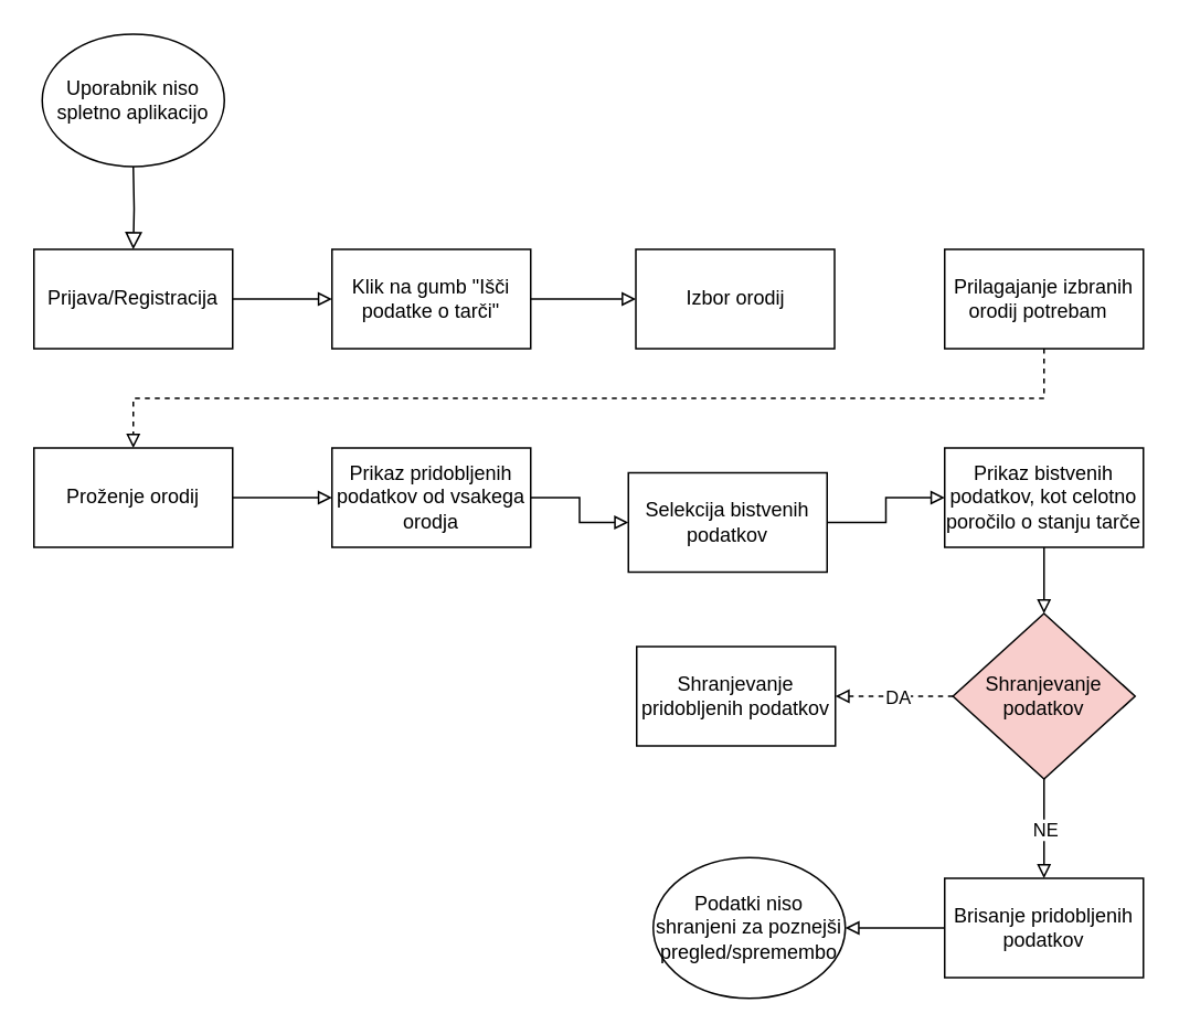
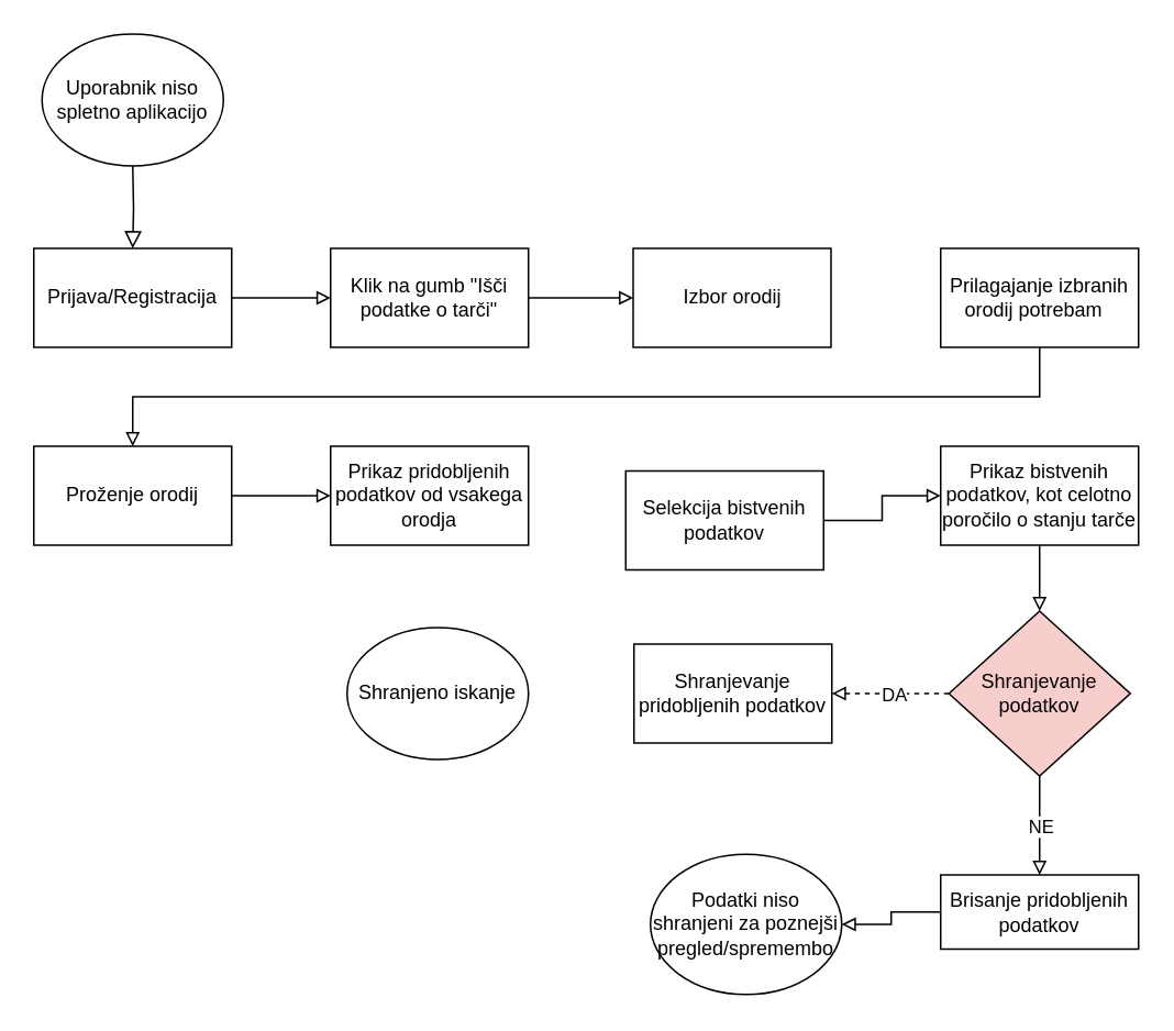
  <mxCell id="0" />
  <mxCell id="1" parent="0" />
  <mxCell id="2" value="" style="rounded=0;html=1;jettySize=auto;orthogonalLoop=1;fontSize=11;endArrow=block;endFill=0;endSize=8;strokeWidth=1;shadow=0;labelBackgroundColor=none;edgeStyle=orthogonalEdgeStyle;entryX=0.5;entryY=0;entryDx=0;entryDy=0;" edge="1" parent="1" target="4"><mxGeometry relative="1" as="geometry"><mxPoint x="80" y="150" as="targetPoint" /><mxPoint x="80" y="100" as="sourcePoint" /></mxGeometry></mxCell>
  <mxCell id="3" value="" style="edgeStyle=orthogonalEdgeStyle;rounded=0;orthogonalLoop=1;jettySize=auto;html=1;endArrow=block;endFill=0;" edge="1" parent="1" source="4" target="6"><mxGeometry relative="1" as="geometry" /></mxCell>
  <mxCell id="4" value="Prijava/Registracija" style="rounded=0;whiteSpace=wrap;html=1;" vertex="1" parent="1"><mxGeometry x="20" y="150" width="120" height="60" as="geometry" /></mxCell>
  <mxCell id="5" value="" style="edgeStyle=orthogonalEdgeStyle;rounded=0;orthogonalLoop=1;jettySize=auto;html=1;endArrow=block;endFill=0;" edge="1" parent="1" source="6" target="7"><mxGeometry relative="1" as="geometry" /></mxCell>
  <mxCell id="6" value="Klik na gumb &quot;Išči podatke o tarči&quot;" style="whiteSpace=wrap;html=1;rounded=0;" vertex="1" parent="1"><mxGeometry x="200" y="150" width="120" height="60" as="geometry" /></mxCell>
  <mxCell id="7" value="Izbor orodij" style="whiteSpace=wrap;html=1;rounded=0;" vertex="1" parent="1"><mxGeometry x="383.5" y="150" width="120" height="60" as="geometry" /></mxCell>
  <mxCell id="8" value="Uporabnik niso spletno aplikacijo" style="ellipse;whiteSpace=wrap;html=1;" vertex="1" parent="1"><mxGeometry x="25" width="110" height="80" as="geometry" y="20" /></mxCell>
- <mxCell id="9" value="" style="edgeStyle=orthogonalEdgeStyle;rounded=0;orthogonalLoop=1;jettySize=auto;html=1;endArrow=block;endFill=0;dashed=1;" edge="1" parent="1" source="10" target="12"><mxGeometry relative="1" as="geometry"><Array as="points"><mxPoint x="630" y="240" /><mxPoint x="80" y="240" /></Array></mxGeometry></mxCell>
+ <mxCell id="9" value="" style="edgeStyle=orthogonalEdgeStyle;rounded=0;orthogonalLoop=1;jettySize=auto;html=1;endArrow=block;endFill=0;" edge="1" parent="1" source="10" target="12"><mxGeometry relative="1" as="geometry"><Array as="points"><mxPoint x="630" y="240" /><mxPoint x="80" y="240" /></Array></mxGeometry></mxCell>
  <mxCell id="10" value="Prilagajanje izbranih orodij potrebam&amp;nbsp;&amp;nbsp;" style="whiteSpace=wrap;html=1;rounded=0;" vertex="1" parent="1"><mxGeometry x="570" y="150" width="120" height="60" as="geometry" /></mxCell>
  <mxCell id="11" value="" style="edgeStyle=orthogonalEdgeStyle;rounded=0;orthogonalLoop=1;jettySize=auto;html=1;endArrow=block;endFill=0;" edge="1" parent="1" source="12" target="14"><mxGeometry relative="1" as="geometry" /></mxCell>
  <mxCell id="12" value="Proženje orodij" style="whiteSpace=wrap;html=1;rounded=0;" vertex="1" parent="1"><mxGeometry x="20" y="270" width="120" height="60" as="geometry" /></mxCell>
- <mxCell id="13" value="" style="edgeStyle=orthogonalEdgeStyle;rounded=0;orthogonalLoop=1;jettySize=auto;html=1;endArrow=block;endFill=0;" edge="1" parent="1" source="14" target="16"><mxGeometry relative="1" as="geometry" /></mxCell>
  <mxCell id="14" value="Prikaz pridobljenih podatkov od vsakega orodja" style="whiteSpace=wrap;html=1;rounded=0;" vertex="1" parent="1"><mxGeometry x="200" y="270" width="120" height="60" as="geometry" /></mxCell>
  <mxCell id="15" value="" style="edgeStyle=orthogonalEdgeStyle;rounded=0;orthogonalLoop=1;jettySize=auto;html=1;endArrow=block;endFill=0;" edge="1" parent="1" source="16" target="18"><mxGeometry relative="1" as="geometry" /></mxCell>
  <mxCell id="16" value="Selekcija bistvenih podatkov" style="whiteSpace=wrap;html=1;rounded=0;" vertex="1" parent="1"><mxGeometry x="379" y="285" width="120" height="60" as="geometry" /></mxCell>
  <mxCell id="17" value="" style="edgeStyle=orthogonalEdgeStyle;rounded=0;orthogonalLoop=1;jettySize=auto;html=1;endArrow=block;endFill=0;" edge="1" parent="1" source="18" target="23"><mxGeometry relative="1" as="geometry" /></mxCell>
  <mxCell id="18" value="Prikaz bistvenih podatkov, kot celotno poročilo o stanju tarče" style="whiteSpace=wrap;html=1;rounded=0;" vertex="1" parent="1"><mxGeometry x="570" y="270" width="120" height="60" as="geometry" /></mxCell>
  <mxCell id="19" value="" style="edgeStyle=orthogonalEdgeStyle;rounded=0;orthogonalLoop=1;jettySize=auto;html=1;endArrow=block;endFill=0;dashed=1;" edge="1" parent="1" source="23" target="24"><mxGeometry relative="1" as="geometry" /></mxCell>
  <mxCell id="20" value="DA" style="edgeLabel;html=1;align=center;verticalAlign=middle;resizable=0;points=[];" vertex="1" connectable="0" parent="19"><mxGeometry x="-0.333" relative="1" as="geometry"><mxPoint x="-10" as="offset" /></mxGeometry></mxCell>
  <mxCell id="21" value="" style="edgeStyle=orthogonalEdgeStyle;rounded=0;orthogonalLoop=1;jettySize=auto;html=1;endArrow=block;endFill=0;" edge="1" parent="1" source="23" target="26"><mxGeometry relative="1" as="geometry" /></mxCell>
  <mxCell id="22" value="NE" style="edgeLabel;html=1;align=center;verticalAlign=middle;resizable=0;points=[];" vertex="1" connectable="0" parent="21"><mxGeometry x="-0.667" y="4" relative="1" as="geometry"><mxPoint x="-4" y="20" as="offset" /></mxGeometry></mxCell>
  <mxCell id="23" value="Shranjevanje podatkov" style="rhombus;whiteSpace=wrap;html=1;rounded=0;fillColor=#f8cecc;" vertex="1" parent="1"><mxGeometry x="575" y="370" width="110" height="100" as="geometry" /></mxCell>
  <mxCell id="24" value="Shranjevanje pridobljenih podatkov" style="whiteSpace=wrap;html=1;rounded=0;" vertex="1" parent="1"><mxGeometry x="384" y="390" width="120" height="60" as="geometry" /></mxCell>
  <mxCell id="25" value="" style="edgeStyle=orthogonalEdgeStyle;rounded=0;orthogonalLoop=1;jettySize=auto;html=1;endArrow=block;endFill=0;" edge="1" parent="1" source="26" target="28"><mxGeometry relative="1" as="geometry" /></mxCell>
- <mxCell id="26" value="Brisanje pridobljenih podatkov" style="whiteSpace=wrap;html=1;rounded=0;" vertex="1" parent="1"><mxGeometry x="570" y="530" width="120" height="60" as="geometry" /></mxCell>
+ <mxCell id="26" value="Brisanje pridobljenih podatkov" style="whiteSpace=wrap;html=1;rounded=0;" vertex="1" parent="1"><mxGeometry x="570" y="530" width="120" height="45" as="geometry" /></mxCell>
+ <mxCell id="27" value="Shranjeno iskanje" style="ellipse;whiteSpace=wrap;html=1;" vertex="1" parent="1"><mxGeometry x="210" y="380" width="110" height="80" as="geometry" /></mxCell>
  <mxCell id="28" value="Podatki niso shranjeni za poznejši pregled/spremembo" style="ellipse;whiteSpace=wrap;html=1;" vertex="1" parent="1"><mxGeometry x="394" y="517.5" width="116" height="85" as="geometry" /></mxCell>
